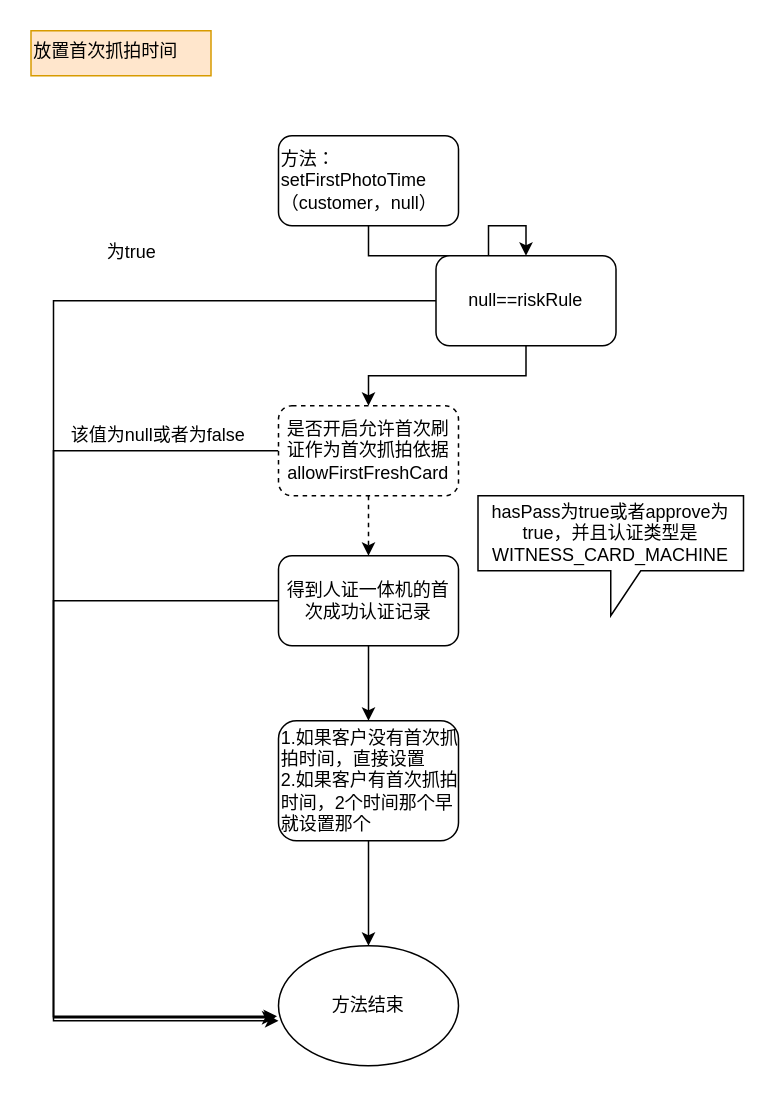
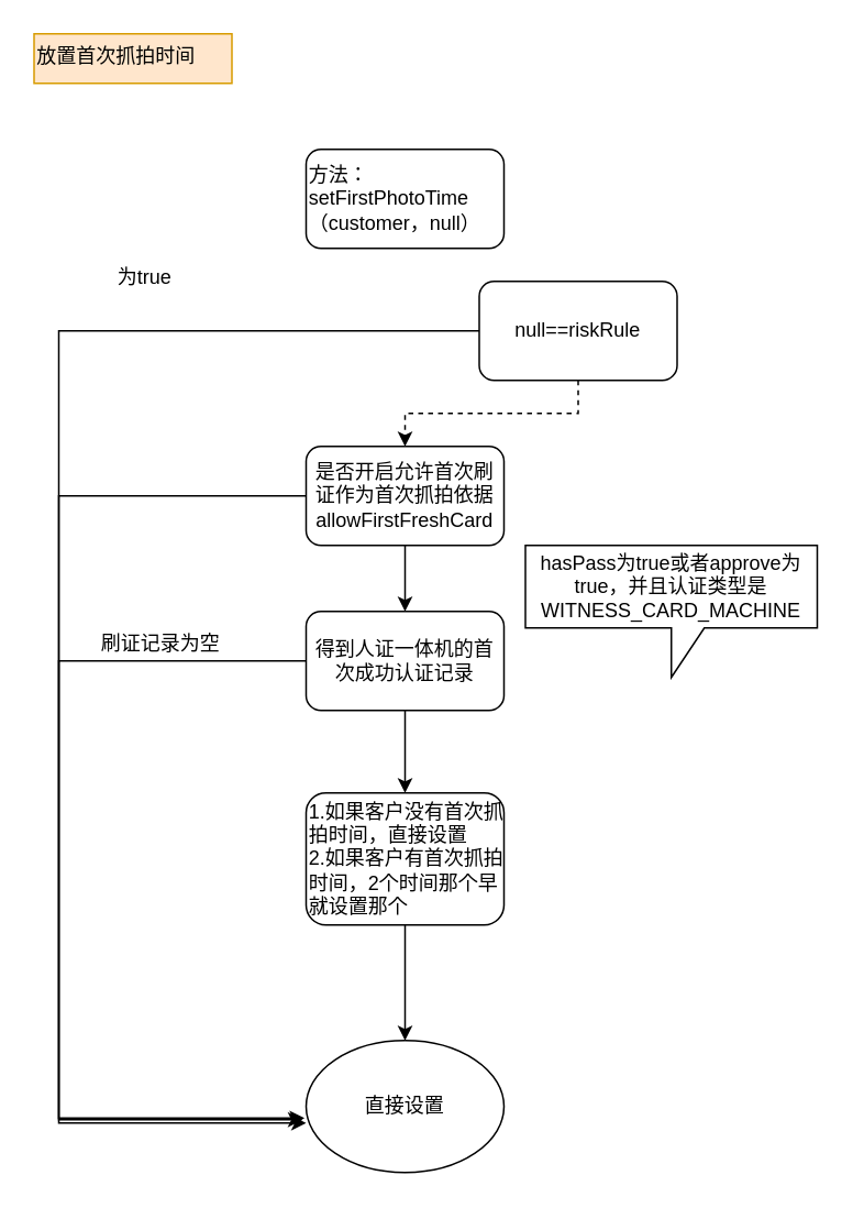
  <mxCell id="0" />
  <mxCell id="1" parent="0" />
  <mxCell id="2" value="放置首次抓拍时间" style="text;html=1;fillColor=#ffe6cc;strokeColor=#d79b00;" vertex="1" parent="1"><mxGeometry x="20" y="20" width="120" height="30" as="geometry" /></mxCell>
- <mxCell id="3" value="" style="edgeStyle=orthogonalEdgeStyle;rounded=0;orthogonalLoop=1;jettySize=auto;html=1;" edge="1" parent="1" source="4" target="7"><mxGeometry relative="1" as="geometry" /></mxCell>
  <mxCell id="4" value="&lt;span&gt;方法：&lt;/span&gt;&lt;br&gt;&lt;span&gt;setFirstPhotoTime（customer，null）&lt;/span&gt;" style="rounded=1;whiteSpace=wrap;html=1;align=left;" vertex="1" parent="1"><mxGeometry x="185" y="90" width="120" height="60" as="geometry" /></mxCell>
  <mxCell id="5" style="edgeStyle=orthogonalEdgeStyle;rounded=0;orthogonalLoop=1;jettySize=auto;html=1;entryX=-0.008;entryY=0.588;entryDx=0;entryDy=0;entryPerimeter=0;" edge="1" parent="1" source="7" target="8"><mxGeometry relative="1" as="geometry"><Array as="points"><mxPoint x="35" y="200" /><mxPoint x="35" y="677" /></Array></mxGeometry></mxCell>
- <mxCell id="6" value="" style="edgeStyle=orthogonalEdgeStyle;rounded=0;orthogonalLoop=1;jettySize=auto;html=1;" edge="1" parent="1" source="7" target="12"><mxGeometry relative="1" as="geometry" /></mxCell>
+ <mxCell id="6" value="" style="edgeStyle=orthogonalEdgeStyle;rounded=0;orthogonalLoop=1;jettySize=auto;html=1;dashed=1;" edge="1" parent="1" source="7" target="12"><mxGeometry relative="1" as="geometry" /></mxCell>
  <mxCell id="7" value="null==riskRule" style="rounded=1;whiteSpace=wrap;html=1;" vertex="1" parent="1"><mxGeometry x="290" y="170" width="120" height="60" as="geometry" /></mxCell>
- <mxCell id="8" value="方法结束" style="ellipse;whiteSpace=wrap;html=1;" vertex="1" parent="1"><mxGeometry x="185" y="630" width="120" height="80" as="geometry" /></mxCell>
+ <mxCell id="8" value="直接设置" style="ellipse;whiteSpace=wrap;html=1;" vertex="1" parent="1"><mxGeometry x="185" y="630" width="120" height="80" as="geometry" /></mxCell>
  <mxCell id="9" value="为true" style="text;html=1;resizable=0;points=[];autosize=1;align=left;verticalAlign=top;spacingTop=-4;" vertex="1" parent="1"><mxGeometry x="69" y="158" width="50" height="20" as="geometry" /></mxCell>
  <mxCell id="10" style="edgeStyle=orthogonalEdgeStyle;rounded=0;orthogonalLoop=1;jettySize=auto;html=1;entryX=-0.017;entryY=0.6;entryDx=0;entryDy=0;entryPerimeter=0;" edge="1" parent="1" source="12" target="8"><mxGeometry relative="1" as="geometry"><Array as="points"><mxPoint x="35" y="300" /><mxPoint x="35" y="678" /></Array></mxGeometry></mxCell>
- <mxCell id="11" value="" style="edgeStyle=orthogonalEdgeStyle;rounded=0;orthogonalLoop=1;jettySize=auto;html=1;dashed=1;" edge="1" parent="1" source="12" target="16"><mxGeometry relative="1" as="geometry" /></mxCell>
- <mxCell id="12" value="是否开启允许首次刷证作为首次抓拍依据&lt;br&gt;allowFirstFreshCard" style="rounded=1;whiteSpace=wrap;html=1;dashed=1;" vertex="1" parent="1"><mxGeometry x="185" y="270" width="120" height="60" as="geometry" /></mxCell>
- <mxCell id="13" value="该值为null或者为false" style="text;html=1;resizable=0;points=[];autosize=1;align=left;verticalAlign=top;spacingTop=-4;" vertex="1" parent="1"><mxGeometry x="45" y="280" width="130" height="20" as="geometry" /></mxCell>
+ <mxCell id="11" value="" style="edgeStyle=orthogonalEdgeStyle;rounded=0;orthogonalLoop=1;jettySize=auto;html=1;" edge="1" parent="1" source="12" target="16"><mxGeometry relative="1" as="geometry" /></mxCell>
+ <mxCell id="12" value="是否开启允许首次刷证作为首次抓拍依据&lt;br&gt;allowFirstFreshCard" style="rounded=1;whiteSpace=wrap;html=1;" vertex="1" parent="1"><mxGeometry x="185" y="270" width="120" height="60" as="geometry" /></mxCell>
  <mxCell id="14" style="edgeStyle=orthogonalEdgeStyle;rounded=0;orthogonalLoop=1;jettySize=auto;html=1;" edge="1" parent="1" source="16"><mxGeometry relative="1" as="geometry"><mxPoint x="185" y="680" as="targetPoint" /><Array as="points"><mxPoint x="35" y="400" /><mxPoint x="35" y="680" /></Array></mxGeometry></mxCell>
  <mxCell id="15" value="" style="edgeStyle=orthogonalEdgeStyle;rounded=0;orthogonalLoop=1;jettySize=auto;html=1;" edge="1" parent="1" source="16" target="19"><mxGeometry relative="1" as="geometry" /></mxCell>
  <mxCell id="16" value="得到人证一体机的首次成功认证记录" style="rounded=1;whiteSpace=wrap;html=1;" vertex="1" parent="1"><mxGeometry x="185" y="370" width="120" height="60" as="geometry" /></mxCell>
  <mxCell id="17" value="hasPass为true或者approve为true，并且认证类型是WITNESS_CARD_MACHINE" style="shape=callout;whiteSpace=wrap;html=1;perimeter=calloutPerimeter;" vertex="1" parent="1"><mxGeometry x="318" y="330" width="177" height="80" as="geometry" /></mxCell>
  <mxCell id="18" value="" style="edgeStyle=orthogonalEdgeStyle;rounded=0;orthogonalLoop=1;jettySize=auto;html=1;" edge="1" parent="1" source="19" target="8"><mxGeometry relative="1" as="geometry" /></mxCell>
  <mxCell id="19" value="1.如果客户没有首次抓拍时间，直接设置&lt;br&gt;2.如果客户有首次抓拍时间，2个时间那个早就设置那个" style="rounded=1;whiteSpace=wrap;html=1;align=left;" vertex="1" parent="1"><mxGeometry x="185" y="480" width="120" height="80" as="geometry" /></mxCell>
+ <mxCell id="20" value="刷证记录为空" style="text;html=1;resizable=0;points=[];autosize=1;align=left;verticalAlign=top;spacingTop=-4;" vertex="1" parent="1"><mxGeometry x="59" y="380" width="90" height="20" as="geometry" /></mxCell>
